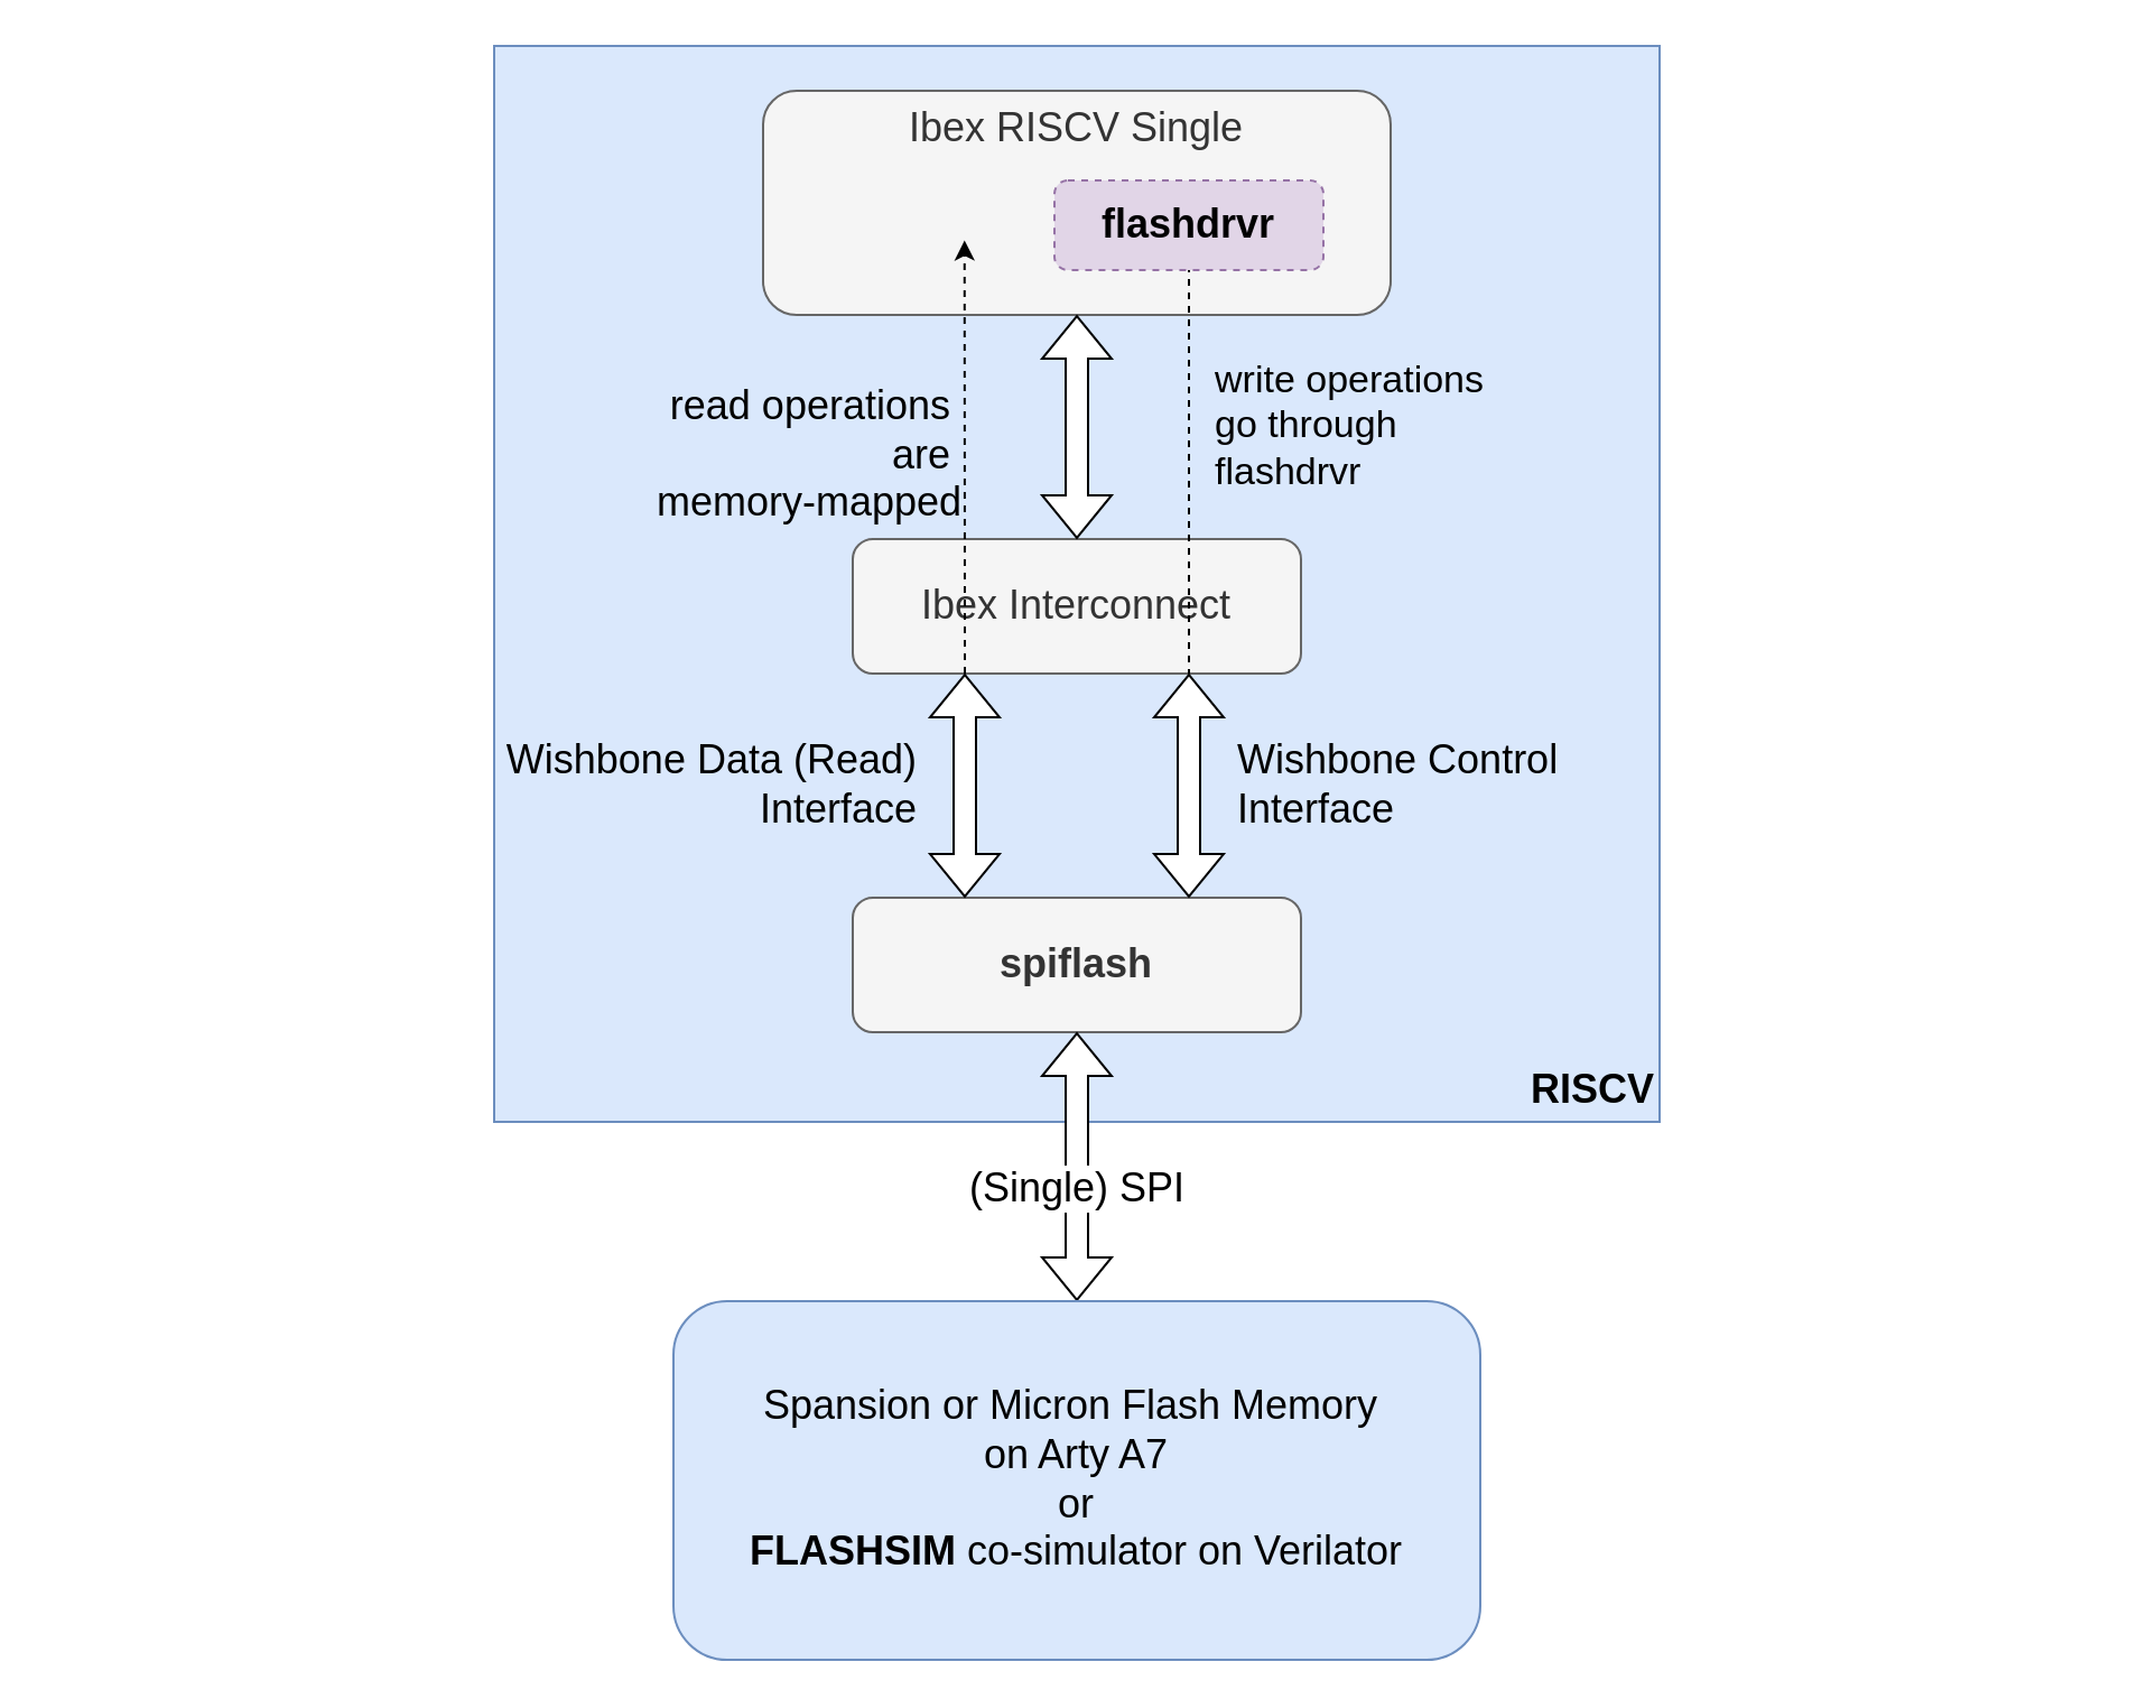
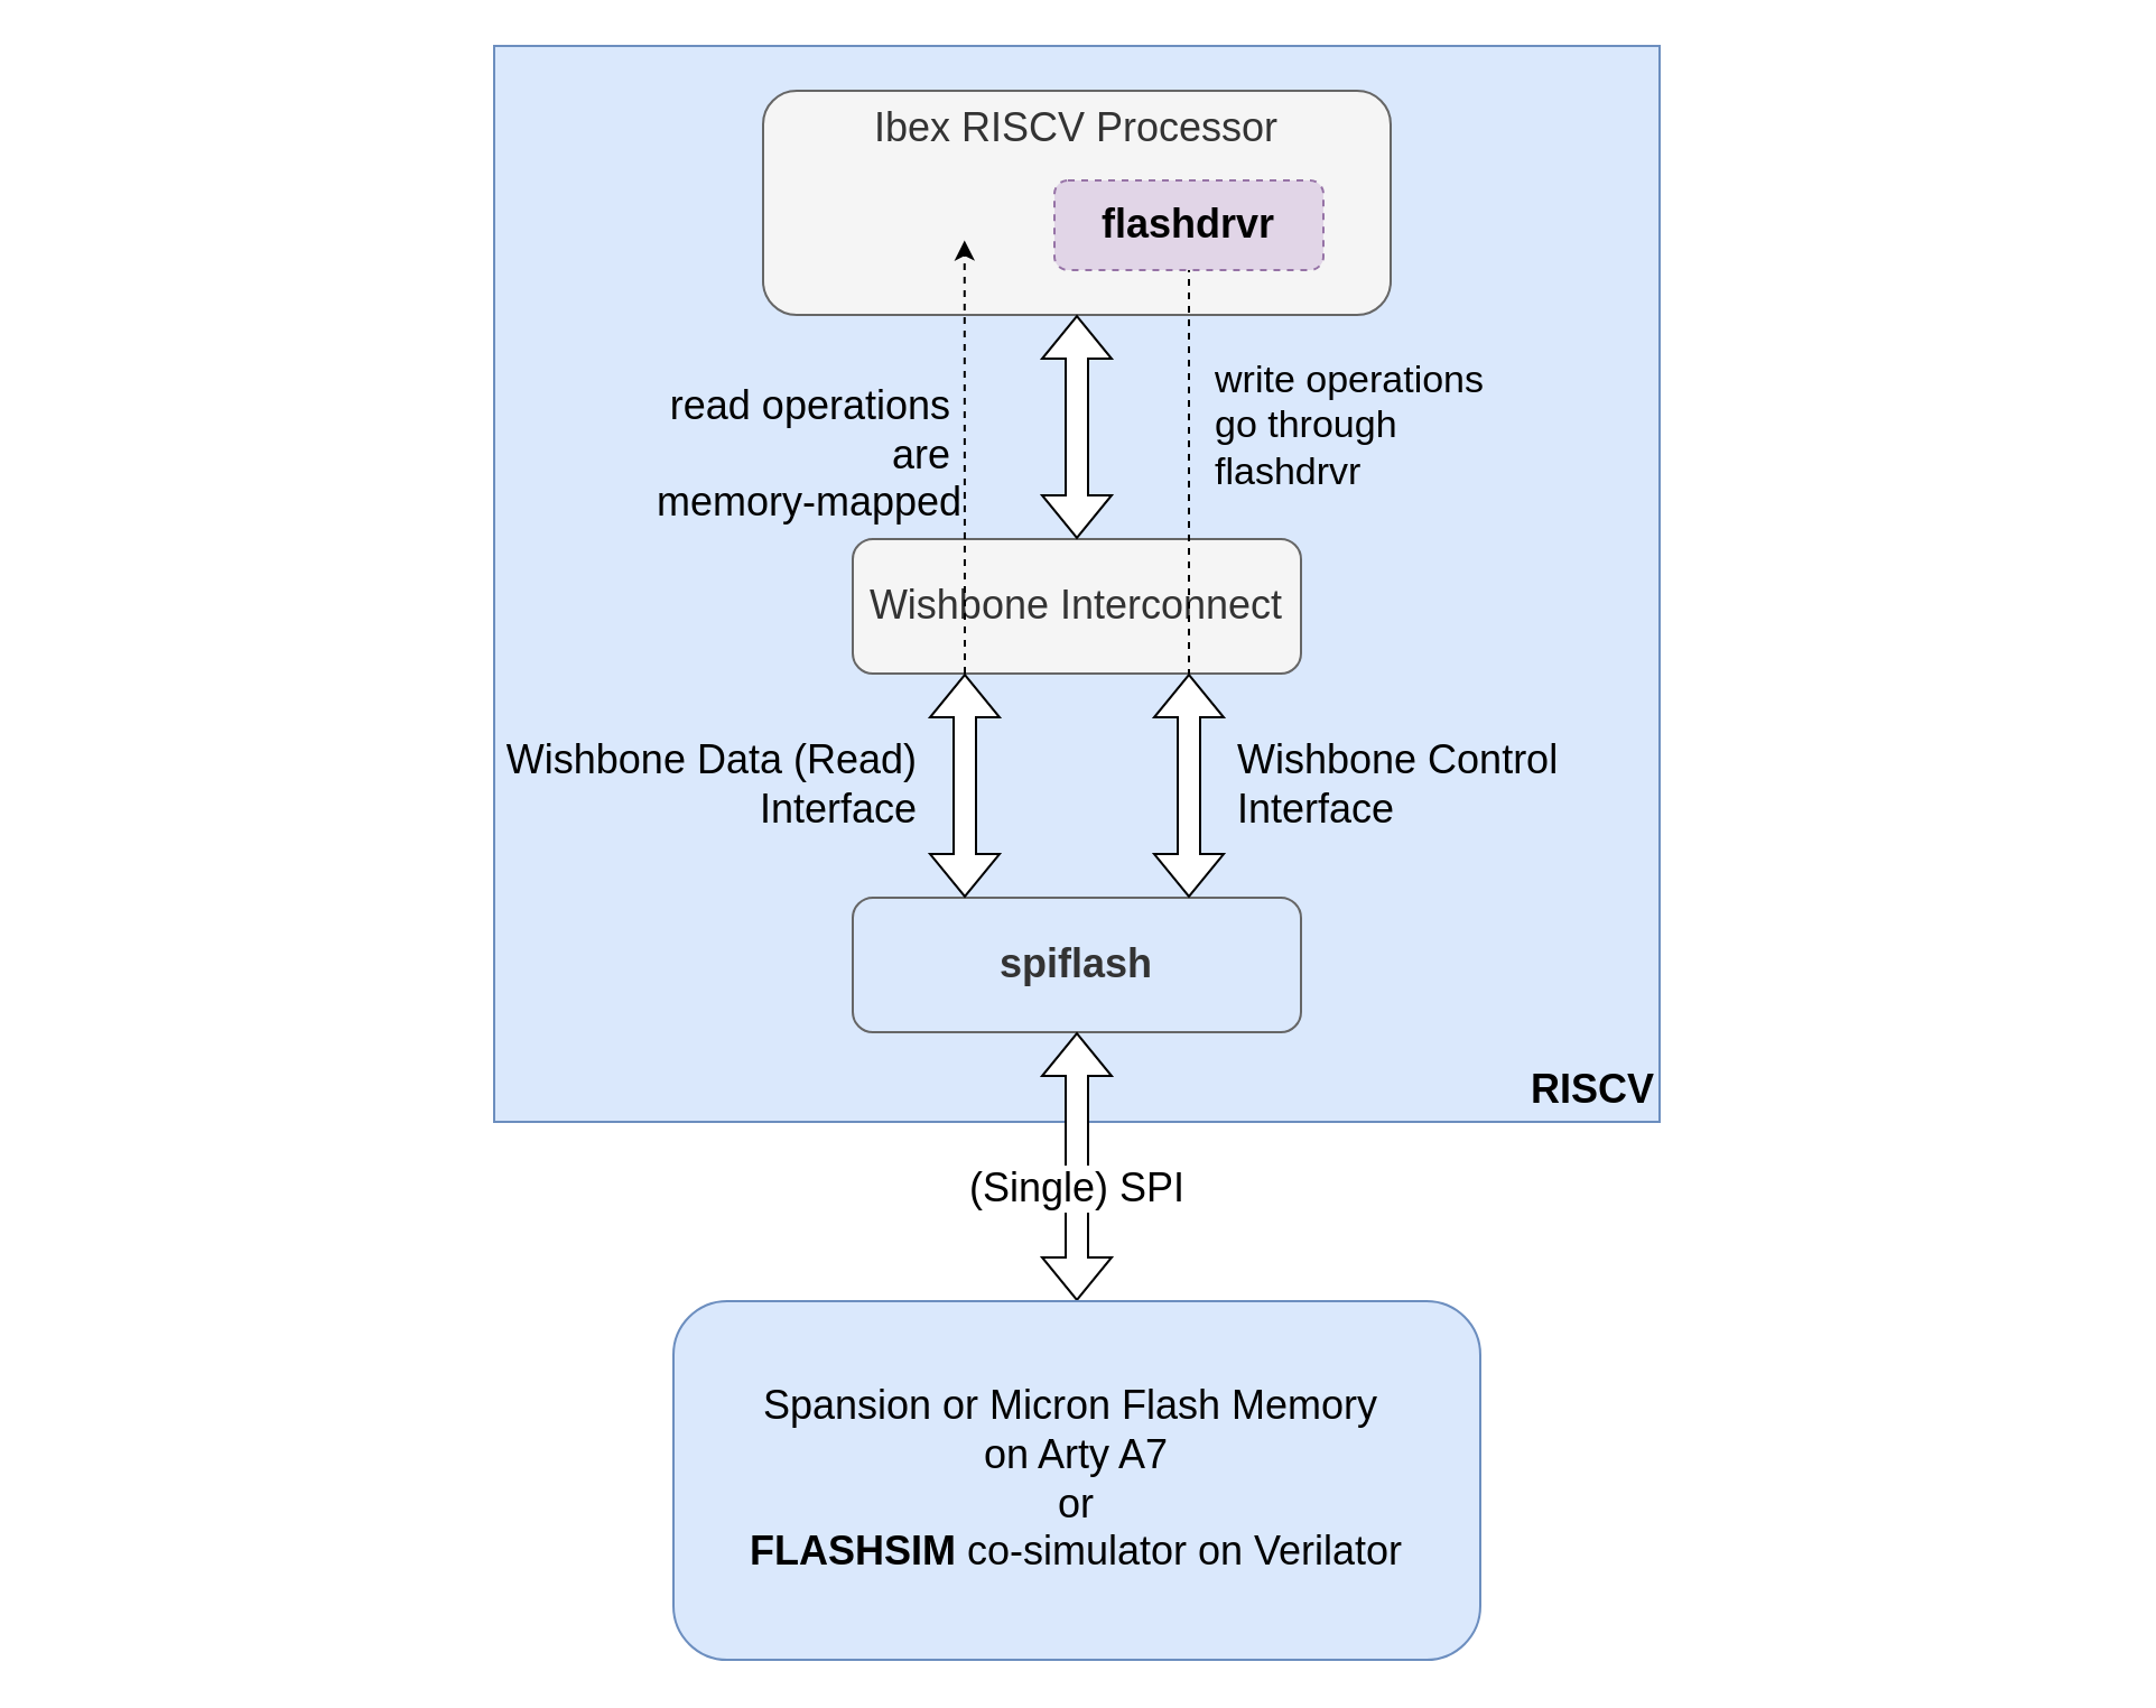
  <mxCell id="0" />
  <mxCell id="1" parent="0" />
  <mxCell id="2" value="&lt;font style=&quot;font-size: 18px;&quot;&gt;&lt;b&gt;RISCV&lt;/b&gt;&lt;/font&gt;" style="rounded=0;whiteSpace=wrap;html=1;align=right;verticalAlign=bottom;fillColor=#dae8fc;strokeColor=#6c8ebf;" vertex="1" parent="1"><mxGeometry x="220" width="520" height="480" as="geometry" y="20" /></mxCell>
  <mxCell id="3" value="" style="rounded=0;whiteSpace=wrap;html=1;fillColor=none;strokeColor=none;" vertex="1" parent="1"><mxGeometry x="20" y="220" width="920" height="60" as="geometry" /></mxCell>
- <mxCell id="4" value="&lt;font style=&quot;font-size: 18px;&quot;&gt;Ibex Interconnect&lt;/font&gt;" style="rounded=1;whiteSpace=wrap;html=1;fillColor=#f5f5f5;strokeColor=#666666;fontColor=#333333;" vertex="1" parent="1"><mxGeometry x="380" y="240" width="200" height="60" as="geometry" /></mxCell>
- <mxCell id="5" value="&lt;font style=&quot;font-size: 18px;&quot;&gt;spiflash&lt;/font&gt;" style="rounded=1;whiteSpace=wrap;html=1;fontStyle=1;fillColor=#f5f5f5;strokeColor=#666666;fontColor=#333333;" vertex="1" parent="1"><mxGeometry x="380" y="400" width="200" height="60" as="geometry" /></mxCell>
+ <mxCell id="4" value="&lt;font style=&quot;font-size: 18px;&quot;&gt;Wishbone Interconnect&lt;/font&gt;" style="rounded=1;whiteSpace=wrap;html=1;fillColor=#f5f5f5;strokeColor=#666666;fontColor=#333333;" vertex="1" parent="1"><mxGeometry x="380" y="240" width="200" height="60" as="geometry" /></mxCell>
+ <mxCell id="5" value="&lt;font style=&quot;font-size: 18px;&quot;&gt;spiflash&lt;/font&gt;" style="rounded=1;whiteSpace=wrap;html=1;fontStyle=1;fillColor=#dae8fc;strokeColor=#666666;fontColor=#333333;" vertex="1" parent="1"><mxGeometry x="380" y="400" width="200" height="60" as="geometry" /></mxCell>
  <mxCell id="6" value="Wishbone Data (Read)&lt;div style=&quot;font-size: 18px;&quot;&gt;Interface&lt;/div&gt;" style="shape=flexArrow;endArrow=classic;startArrow=classic;html=1;rounded=0;exitX=0.25;exitY=0;exitDx=0;exitDy=0;entryX=0.25;entryY=1;entryDx=0;entryDy=0;align=right;fontSize=18;labelBackgroundColor=none;fillColor=default;" edge="1" parent="1" source="5" target="4"><mxGeometry y="20" width="100" height="100" relative="1" as="geometry"><mxPoint x="210" y="380" as="sourcePoint" /><mxPoint x="310" y="280" as="targetPoint" /><mxPoint as="offset" /></mxGeometry></mxCell>
  <mxCell id="7" value="Wishbone Control&lt;div style=&quot;font-size: 18px;&quot;&gt;Interface&lt;/div&gt;" style="shape=flexArrow;endArrow=classic;startArrow=classic;html=1;rounded=0;exitX=0.25;exitY=0;exitDx=0;exitDy=0;entryX=0.25;entryY=1;entryDx=0;entryDy=0;align=left;fontSize=18;labelBackgroundColor=none;fillColor=default;" edge="1" parent="1"><mxGeometry y="-20" width="100" height="100" relative="1" as="geometry"><mxPoint x="530" y="400" as="sourcePoint" /><mxPoint x="530" y="300" as="targetPoint" /><mxPoint as="offset" /></mxGeometry></mxCell>
  <mxCell id="8" value="&lt;font style=&quot;font-size: 18px;&quot;&gt;(Single) SPI&lt;/font&gt;" style="shape=flexArrow;endArrow=classic;startArrow=classic;html=1;rounded=0;exitX=0.5;exitY=0;exitDx=0;exitDy=0;fillColor=default;" edge="1" parent="1" source="9" target="5"><mxGeometry x="-0.167" width="100" height="100" relative="1" as="geometry"><mxPoint x="480" y="540" as="sourcePoint" /><mxPoint x="580" y="440" as="targetPoint" /><mxPoint as="offset" /></mxGeometry></mxCell>
  <mxCell id="9" value="&lt;font style=&quot;font-size: 18px;&quot;&gt;Spansion or Micron Flash Memory&amp;nbsp;&lt;/font&gt;&lt;div&gt;&lt;font style=&quot;font-size: 18px;&quot;&gt;on Arty A7&lt;/font&gt;&lt;div style=&quot;font-size: 18px;&quot;&gt;&lt;font style=&quot;font-size: 18px;&quot;&gt;or&lt;/font&gt;&lt;/div&gt;&lt;div style=&quot;font-size: 18px;&quot;&gt;&lt;font style=&quot;font-size: 18px;&quot;&gt;&lt;b&gt;FLASHSIM&lt;/b&gt; co-simulator on Verilator&lt;/font&gt;&lt;/div&gt;&lt;/div&gt;" style="rounded=1;whiteSpace=wrap;html=1;fillColor=#dae8fc;strokeColor=#6c8ebf;" vertex="1" parent="1"><mxGeometry x="300" y="580" width="360" height="160" as="geometry" /></mxCell>
- <mxCell id="10" value="Ibex RISCV Single" style="rounded=1;whiteSpace=wrap;html=1;fontSize=18;verticalAlign=top;fillColor=#f5f5f5;strokeColor=#666666;fontColor=#333333;" vertex="1" parent="1"><mxGeometry x="340" y="40" width="280" height="100" as="geometry" /></mxCell>
+ <mxCell id="10" value="Ibex RISCV Processor" style="rounded=1;whiteSpace=wrap;html=1;fontSize=18;verticalAlign=top;fillColor=#f5f5f5;strokeColor=#666666;fontColor=#333333;" vertex="1" parent="1"><mxGeometry x="340" y="40" width="280" height="100" as="geometry" /></mxCell>
  <mxCell id="11" value="" style="shape=flexArrow;endArrow=classic;startArrow=classic;html=1;rounded=0;entryX=0.5;entryY=1;entryDx=0;entryDy=0;fillColor=default;" edge="1" parent="1" target="10"><mxGeometry width="100" height="100" relative="1" as="geometry"><mxPoint x="480" y="240" as="sourcePoint" /><mxPoint x="580" y="140" as="targetPoint" /></mxGeometry></mxCell>
  <mxCell id="12" value="&lt;font style=&quot;font-size: 18px;&quot;&gt;read operations&amp;nbsp;&lt;/font&gt;&lt;div style=&quot;font-size: 18px;&quot;&gt;&lt;font style=&quot;font-size: 18px;&quot;&gt;are&amp;nbsp;&lt;/font&gt;&lt;/div&gt;&lt;div style=&quot;font-size: 18px;&quot;&gt;&lt;font style=&quot;font-size: 18px;&quot;&gt;memory-mapped&lt;/font&gt;&lt;/div&gt;" style="endArrow=classic;html=1;rounded=0;entryX=0.321;entryY=0.667;entryDx=0;entryDy=0;entryPerimeter=0;align=right;dashed=1;labelBackgroundColor=none;" edge="1" parent="1" target="10"><mxGeometry width="50" height="50" relative="1" as="geometry"><mxPoint x="430" y="300" as="sourcePoint" /><mxPoint x="480" y="240" as="targetPoint" /></mxGeometry></mxCell>
  <mxCell id="13" value="write operations&lt;div style=&quot;font-size: 17px;&quot;&gt;go through&lt;/div&gt;&lt;div style=&quot;font-size: 17px;&quot;&gt;flashdrvr&lt;/div&gt;" style="endArrow=none;html=1;rounded=0;entryX=0.75;entryY=1;entryDx=0;entryDy=0;exitX=0.5;exitY=0.5;exitDx=0;exitDy=0;exitPerimeter=0;dashed=1;fontSize=17;align=left;labelBackgroundColor=none;" edge="1" parent="1" source="14" target="4"><mxGeometry x="-0.1" y="10" width="50" height="50" relative="1" as="geometry"><mxPoint x="710" y="100" as="sourcePoint" /><mxPoint x="760" y="50" as="targetPoint" /><mxPoint as="offset" /></mxGeometry></mxCell>
  <mxCell id="14" value="flashdrvr" style="rounded=1;whiteSpace=wrap;html=1;fontSize=18;fontStyle=1;fillColor=#e1d5e7;strokeColor=#9673a6;dashed=1;" vertex="1" parent="1"><mxGeometry x="470" y="80" width="120" height="40" as="geometry" /></mxCell>
